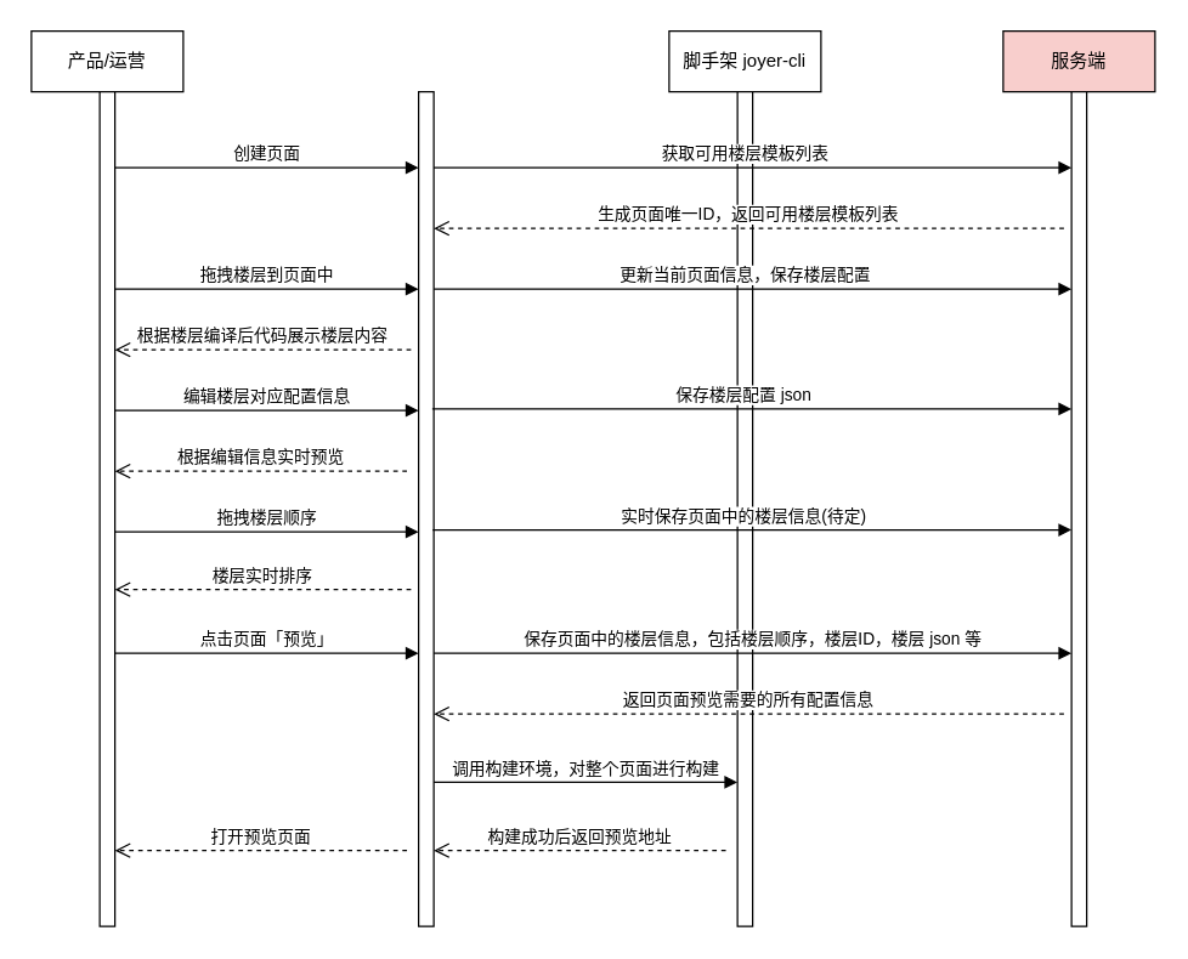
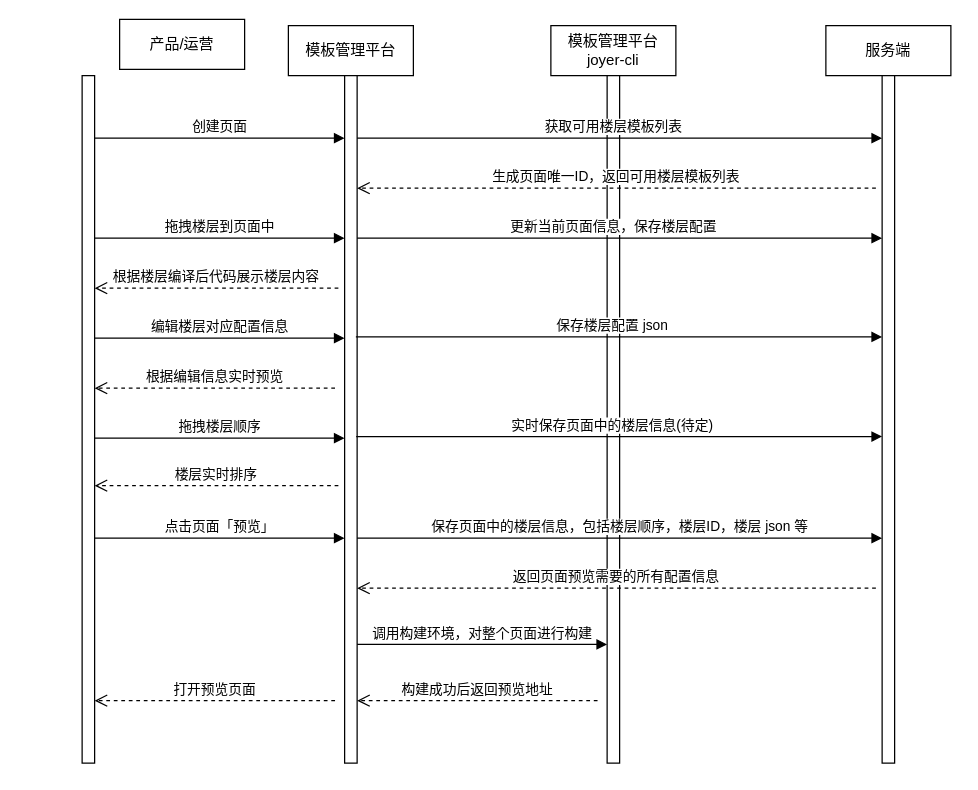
  <mxCell id="0" />
  <mxCell id="1" parent="0" />
- <mxCell id="2" value="产品/运营" style="whiteSpace=wrap;html=1;align=center;rounded=0;shadow=0;glass=0;sketch=0;" parent="1" vertex="1"><mxGeometry x="20" y="20" width="100" height="40" as="geometry" /></mxCell>
- <mxCell id="4" value="脚手架 joyer-cli" style="whiteSpace=wrap;html=1;align=center;rounded=0;shadow=0;glass=0;sketch=0;" parent="1" vertex="1"><mxGeometry x="440" y="20" width="100" height="40" as="geometry" /></mxCell>
- <mxCell id="5" value="服务端" style="whiteSpace=wrap;html=1;align=center;rounded=0;shadow=0;glass=0;sketch=0;fillColor=#f8cecc;" parent="1" vertex="1"><mxGeometry x="660" y="20" width="100" height="40" as="geometry" /></mxCell>
+ <mxCell id="2" value="产品/运营" style="whiteSpace=wrap;html=1;align=center;rounded=0;shadow=0;glass=0;sketch=0;" parent="1" vertex="1"><mxGeometry x="95" y="15" width="100" height="40" as="geometry" /></mxCell>
+ <mxCell id="3" value="模板管理平台" style="whiteSpace=wrap;html=1;align=center;rounded=0;shadow=0;glass=0;sketch=0;" parent="1" vertex="1"><mxGeometry x="230" y="20" width="100" height="40" as="geometry" /></mxCell>
+ <mxCell id="4" value="模板管理平台 joyer-cli" style="whiteSpace=wrap;html=1;align=center;rounded=0;shadow=0;glass=0;sketch=0;" parent="1" vertex="1"><mxGeometry x="440" y="20" width="100" height="40" as="geometry" /></mxCell>
+ <mxCell id="5" value="服务端" style="whiteSpace=wrap;html=1;align=center;rounded=0;shadow=0;glass=0;sketch=0;" parent="1" vertex="1"><mxGeometry x="660" y="20" width="100" height="40" as="geometry" /></mxCell>
  <mxCell id="6" value="" style="html=1;points=[];perimeter=orthogonalPerimeter;rounded=0;shadow=0;glass=0;sketch=0;align=left;" parent="1" vertex="1"><mxGeometry x="65" y="60" width="10" height="550" as="geometry" /></mxCell>
  <mxCell id="7" value="" style="html=1;points=[];perimeter=orthogonalPerimeter;rounded=0;shadow=0;glass=0;sketch=0;align=left;" parent="1" vertex="1"><mxGeometry x="275" y="60" width="10" height="550" as="geometry" /></mxCell>
  <mxCell id="8" value="" style="html=1;points=[];perimeter=orthogonalPerimeter;rounded=0;shadow=0;glass=0;sketch=0;align=left;" parent="1" vertex="1"><mxGeometry x="485" y="60" width="10" height="550" as="geometry" /></mxCell>
  <mxCell id="9" value="" style="html=1;points=[];perimeter=orthogonalPerimeter;rounded=0;shadow=0;glass=0;sketch=0;align=left;" parent="1" vertex="1"><mxGeometry x="705" y="60" width="10" height="550" as="geometry" /></mxCell>
  <mxCell id="10" value="获取可用楼层模板列表" style="html=1;verticalAlign=bottom;endArrow=block;" parent="1" target="9" edge="1"><mxGeometry x="-0.025" width="80" relative="1" as="geometry"><mxPoint x="285" y="110" as="sourcePoint" /><mxPoint x="700" y="110" as="targetPoint" /><mxPoint as="offset" /></mxGeometry></mxCell>
  <mxCell id="11" value="生成页面唯一ID，返回可用楼层模板列表" style="html=1;verticalAlign=bottom;endArrow=open;dashed=1;endSize=8;" parent="1" edge="1"><mxGeometry relative="1" as="geometry"><mxPoint x="700" y="150" as="sourcePoint" /><mxPoint x="285" y="150" as="targetPoint" /><Array as="points"><mxPoint x="355" y="150" /></Array></mxGeometry></mxCell>
  <mxCell id="12" value="创建页面" style="html=1;verticalAlign=bottom;endArrow=block;" parent="1" edge="1"><mxGeometry width="80" relative="1" as="geometry"><mxPoint x="75" y="110" as="sourcePoint" /><mxPoint x="275" y="110" as="targetPoint" /></mxGeometry></mxCell>
  <mxCell id="13" value="拖拽楼层到页面中" style="html=1;verticalAlign=bottom;endArrow=block;" parent="1" edge="1"><mxGeometry width="80" relative="1" as="geometry"><mxPoint x="75" y="190" as="sourcePoint" /><mxPoint x="275" y="190" as="targetPoint" /></mxGeometry></mxCell>
  <mxCell id="14" value="更新当前页面信息，保存楼层配置" style="html=1;verticalAlign=bottom;endArrow=block;" parent="1" target="9" edge="1"><mxGeometry x="-0.025" width="80" relative="1" as="geometry"><mxPoint x="285" y="190.08" as="sourcePoint" /><mxPoint x="690" y="190" as="targetPoint" /><mxPoint as="offset" /></mxGeometry></mxCell>
  <mxCell id="15" value="根据楼层编译后代码展示楼层内容" style="html=1;verticalAlign=bottom;endArrow=open;dashed=1;endSize=8;" parent="1" target="6" edge="1"><mxGeometry relative="1" as="geometry"><mxPoint x="270" y="230" as="sourcePoint" /><mxPoint x="78" y="230" as="targetPoint" /></mxGeometry></mxCell>
  <mxCell id="16" value="编辑楼层对应配置信息" style="html=1;verticalAlign=bottom;endArrow=block;" parent="1" edge="1"><mxGeometry width="80" relative="1" as="geometry"><mxPoint x="75" y="270" as="sourcePoint" /><mxPoint x="275" y="270" as="targetPoint" /></mxGeometry></mxCell>
  <mxCell id="17" value="保存楼层配置 json" style="html=1;verticalAlign=bottom;endArrow=block;exitX=0.9;exitY=0.38;exitDx=0;exitDy=0;exitPerimeter=0;" parent="1" source="7" target="9" edge="1"><mxGeometry x="-0.025" width="80" relative="1" as="geometry"><mxPoint x="290" y="270" as="sourcePoint" /><mxPoint x="695.43" y="270" as="targetPoint" /><mxPoint as="offset" /></mxGeometry></mxCell>
  <mxCell id="18" value="根据编辑信息实时预览" style="html=1;verticalAlign=bottom;endArrow=open;dashed=1;endSize=8;" parent="1" target="6" edge="1"><mxGeometry relative="1" as="geometry"><mxPoint x="267.33" y="310" as="sourcePoint" /><mxPoint x="75" y="310.04" as="targetPoint" /></mxGeometry></mxCell>
  <mxCell id="19" value="拖拽楼层顺序" style="html=1;verticalAlign=bottom;endArrow=block;" parent="1" edge="1"><mxGeometry width="80" relative="1" as="geometry"><mxPoint x="75" y="350" as="sourcePoint" /><mxPoint x="275" y="350" as="targetPoint" /></mxGeometry></mxCell>
  <mxCell id="20" value="实时保存页面中的楼层信息(待定)" style="html=1;verticalAlign=bottom;endArrow=block;exitX=0.925;exitY=0.525;exitDx=0;exitDy=0;exitPerimeter=0;" parent="1" source="7" target="9" edge="1"><mxGeometry x="-0.025" width="80" relative="1" as="geometry"><mxPoint x="290" y="349" as="sourcePoint" /><mxPoint x="675" y="350" as="targetPoint" /><mxPoint as="offset" /></mxGeometry></mxCell>
  <mxCell id="21" value="楼层实时排序" style="html=1;verticalAlign=bottom;endArrow=open;dashed=1;endSize=8;" parent="1" target="6" edge="1"><mxGeometry relative="1" as="geometry"><mxPoint x="270" y="388" as="sourcePoint" /><mxPoint x="78" y="388" as="targetPoint" /></mxGeometry></mxCell>
  <mxCell id="22" value="点击页面「预览」" style="html=1;verticalAlign=bottom;endArrow=block;" parent="1" edge="1"><mxGeometry width="80" relative="1" as="geometry"><mxPoint x="75" y="430" as="sourcePoint" /><mxPoint x="275" y="430" as="targetPoint" /></mxGeometry></mxCell>
  <mxCell id="23" value="保存页面中的楼层信息，包括楼层顺序，楼层ID，楼层 json 等" style="html=1;verticalAlign=bottom;endArrow=block;" parent="1" target="9" edge="1"><mxGeometry width="80" relative="1" as="geometry"><mxPoint x="285" y="430" as="sourcePoint" /><mxPoint x="670" y="429" as="targetPoint" /></mxGeometry></mxCell>
  <mxCell id="24" value="返回页面预览需要的所有配置信息" style="html=1;verticalAlign=bottom;endArrow=open;dashed=1;endSize=8;" parent="1" target="7" edge="1"><mxGeometry relative="1" as="geometry"><mxPoint x="700" y="470" as="sourcePoint" /><mxPoint x="285" y="470" as="targetPoint" /><Array as="points"><mxPoint x="355" y="470" /></Array></mxGeometry></mxCell>
  <mxCell id="25" value="调用构建环境，对整个页面进行构建" style="html=1;verticalAlign=bottom;endArrow=block;" parent="1" edge="1"><mxGeometry width="80" relative="1" as="geometry"><mxPoint x="285" y="515" as="sourcePoint" /><mxPoint x="485" y="515" as="targetPoint" /></mxGeometry></mxCell>
  <mxCell id="26" value="构建成功后返回预览地址" style="html=1;verticalAlign=bottom;endArrow=open;dashed=1;endSize=8;" parent="1" target="7" edge="1"><mxGeometry relative="1" as="geometry"><mxPoint x="477.33" y="560" as="sourcePoint" /><mxPoint x="285" y="560.04" as="targetPoint" /></mxGeometry></mxCell>
  <mxCell id="27" value="打开预览页面" style="html=1;verticalAlign=bottom;endArrow=open;dashed=1;endSize=8;" parent="1" target="6" edge="1"><mxGeometry relative="1" as="geometry"><mxPoint x="267.33" y="560" as="sourcePoint" /><mxPoint x="75" y="560.04" as="targetPoint" /></mxGeometry></mxCell>
